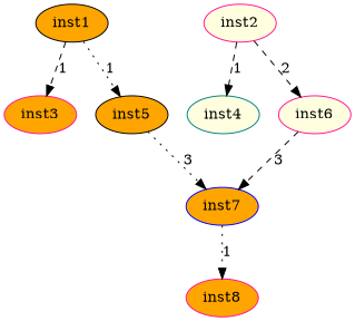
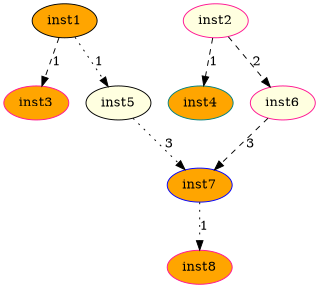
  digraph {
    node [color=deeppink fillcolor=orange style=filled]
    edge [style=dashed weight=1]
    inst1 [color=black]
    inst3
-   inst5 [color=black]
+   inst5 [color=black fillcolor=lightyellow]
    inst7 [color=blue]
    inst2 [fillcolor=lightyellow]
-   inst4 [color=teal fillcolor=lightyellow]
+   inst4 [color=teal]
    inst6 [fillcolor=lightyellow]
    inst8
    inst1 -> inst3 [label=1]
    inst1 -> inst5 [label=1 style=dotted]
    inst5 -> inst7 [label=3 style=dotted weight=3]
    inst7 -> inst8 [label=1 style=dotted]
    inst2 -> inst4 [label=1]
    inst2 -> inst6 [label=2]
    inst6 -> inst7 [label=3 weight=3]
  }
